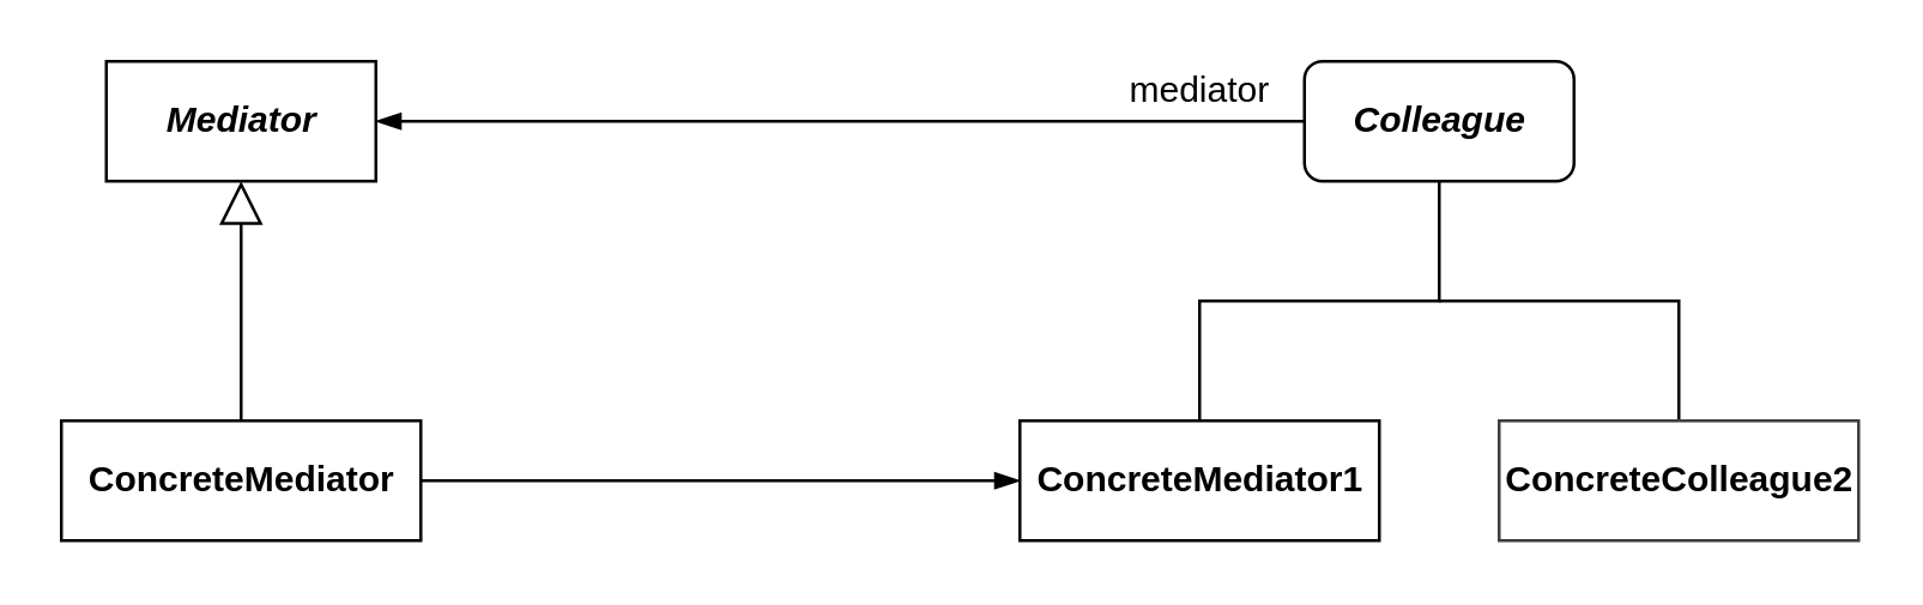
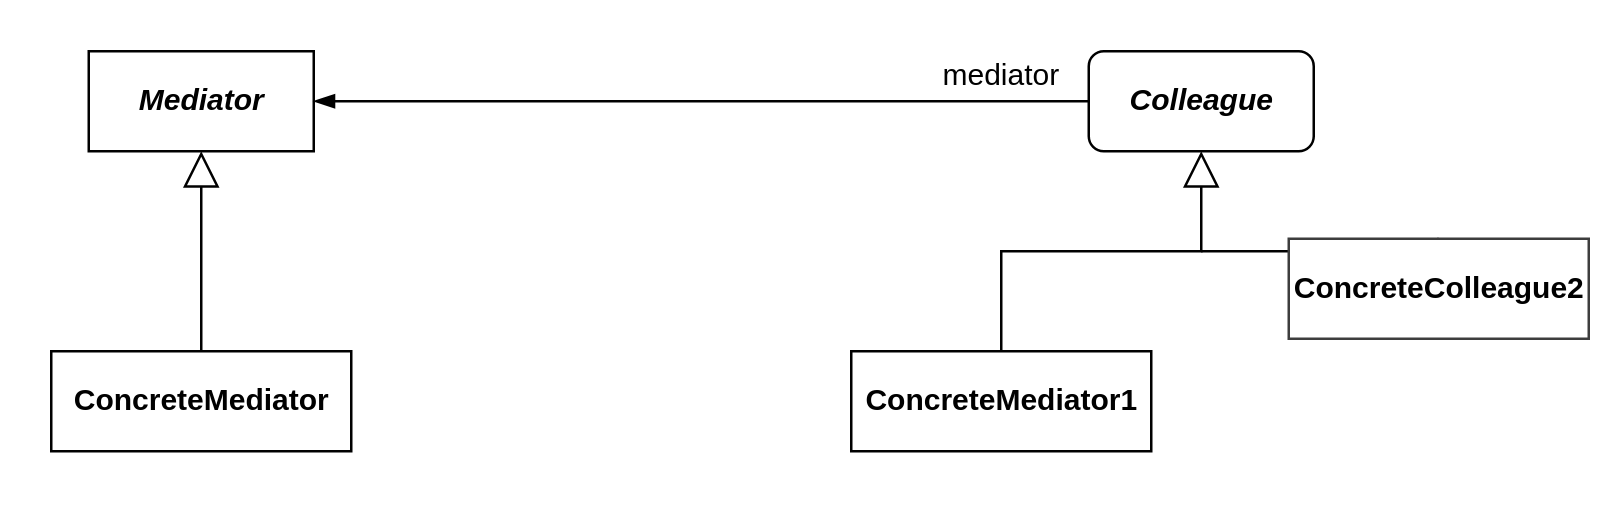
  <mxCell id="0" />
  <mxCell id="1" parent="0" />
  <mxCell id="2" value="&lt;b&gt;&lt;i&gt;Mediator&lt;/i&gt;&lt;/b&gt;" style="html=1;strokeColor=#000000;" parent="1" vertex="1"><mxGeometry x="35" y="20" width="90" height="40" as="geometry" /></mxCell>
- <mxCell id="3" style="edgeStyle=none;rounded=0;orthogonalLoop=1;jettySize=auto;html=1;exitX=1;exitY=0.5;exitDx=0;exitDy=0;entryX=0;entryY=0.5;entryDx=0;entryDy=0;startArrow=none;startFill=0;endArrow=blockThin;endFill=1;strokeColor=#000000;" parent="1" source="4" target="8" edge="1"><mxGeometry relative="1" as="geometry" /></mxCell>
  <mxCell id="4" value="&lt;b&gt;ConcreteMediator&lt;/b&gt;" style="html=1;strokeColor=#000000;" parent="1" vertex="1"><mxGeometry x="20" y="140" width="120" height="40" as="geometry" /></mxCell>
  <mxCell id="5" value="" style="endArrow=block;endFill=0;endSize=12;html=1;strokeColor=#000000;entryX=0.5;entryY=1;entryDx=0;entryDy=0;" parent="1" source="4" target="2" edge="1"><mxGeometry width="160" relative="1" as="geometry"><mxPoint x="20" y="200" as="sourcePoint" /><mxPoint x="180" y="200" as="targetPoint" /></mxGeometry></mxCell>
  <mxCell id="6" style="edgeStyle=none;rounded=0;orthogonalLoop=1;jettySize=auto;html=1;exitX=0;exitY=0.5;exitDx=0;exitDy=0;startArrow=none;startFill=0;endArrow=blockThin;endFill=1;strokeColor=#000000;" parent="1" source="7" target="2" edge="1"><mxGeometry relative="1" as="geometry" /></mxCell>
  <mxCell id="7" value="&lt;b&gt;&lt;i&gt;Colleague&lt;/i&gt;&lt;/b&gt;" style="html=1;strokeColor=#000000;rounded=1;" parent="1" vertex="1"><mxGeometry x="435" y="20" width="90" height="40" as="geometry" /></mxCell>
  <mxCell id="8" value="&lt;b&gt;ConcreteMediator1&lt;/b&gt;" style="html=1;strokeColor=#000000;" parent="1" vertex="1"><mxGeometry x="340" y="140" width="120" height="40" as="geometry" /></mxCell>
- <mxCell id="9" value="" style="endArrow=none;endFill=0;endSize=12;html=1;strokeColor=#000000;entryX=0.5;entryY=1;entryDx=0;entryDy=0;rounded=0;" parent="1" source="8" target="7" edge="1"><mxGeometry width="160" relative="1" as="geometry"><mxPoint x="420" y="200" as="sourcePoint" /><mxPoint x="580" y="200" as="targetPoint" /><Array as="points"><mxPoint x="400" y="100" /><mxPoint x="480" y="100" /></Array></mxGeometry></mxCell>
+ <mxCell id="9" value="" style="endArrow=block;endFill=0;endSize=12;html=1;strokeColor=#000000;entryX=0.5;entryY=1;entryDx=0;entryDy=0;rounded=0;" parent="1" source="8" target="7" edge="1"><mxGeometry width="160" relative="1" as="geometry"><mxPoint x="420" y="200" as="sourcePoint" /><mxPoint x="580" y="200" as="targetPoint" /><Array as="points"><mxPoint x="400" y="100" /><mxPoint x="480" y="100" /></Array></mxGeometry></mxCell>
  <mxCell id="10" style="edgeStyle=none;rounded=0;orthogonalLoop=1;jettySize=auto;html=1;exitX=0.5;exitY=0;exitDx=0;exitDy=0;startArrow=none;startFill=0;endArrow=none;endFill=0;strokeColor=#000000;" parent="1" source="11" edge="1"><mxGeometry relative="1" as="geometry"><mxPoint x="480" y="100" as="targetPoint" /><Array as="points"><mxPoint x="560" y="100" /></Array></mxGeometry></mxCell>
- <mxCell id="11" value="&lt;b&gt;ConcreteColleague2&lt;/b&gt;" style="html=1;strokeColor=#3D3D3D;" parent="1" vertex="1"><mxGeometry x="500" y="140" width="120" height="40" as="geometry" /></mxCell>
+ <mxCell id="11" value="&lt;b&gt;ConcreteColleague2&lt;/b&gt;" style="html=1;strokeColor=#3D3D3D;" parent="1" vertex="1"><mxGeometry x="515" y="95" width="120" height="40" as="geometry" /></mxCell>
  <mxCell id="12" value="mediator" style="text;html=1;resizable=0;points=[];autosize=1;align=left;verticalAlign=top;spacingTop=-4;" parent="1" vertex="1"><mxGeometry x="375" y="20" width="60" height="20" as="geometry" /></mxCell>
